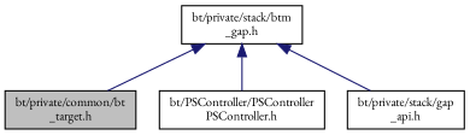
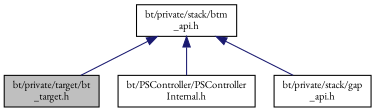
  digraph {
    fontname="EB Garamond"
    node [color=black fillcolor=white fontname="EB Garamond" fontsize=10 shape=record style=filled]
    edge [color=midnightblue dir=back fontname="EB Garamond" fontsize=10 labelfontname=Helvetica labelfontsize=10 style=solid]
-   n1 [fillcolor=grey75 fontcolor=black height=0.2 label="bt/private/common/bt\l_target.h" width=0.4]
-   n2 [height=0.2 label="bt/private/stack/btm\l_gap.h" width=0.4]
-   n3 [height=0.2 label="bt/PSController/PSController\lPSController.h" width=0.4]
+   n1 [fillcolor=grey75 fontcolor=black height=0.2 label="bt/private/target/bt\l_target.h" width=0.4]
+   n2 [height=0.2 label="bt/private/stack/btm\l_api.h" width=0.4]
+   n3 [height=0.2 label="bt/PSController/PSController\lInternal.h" width=0.4]
    n4 [height=0.2 label="bt/private/stack/gap\l_api.h" width=0.4]
    n2 -> n1
    n2 -> n3
    n2 -> n4
  }
